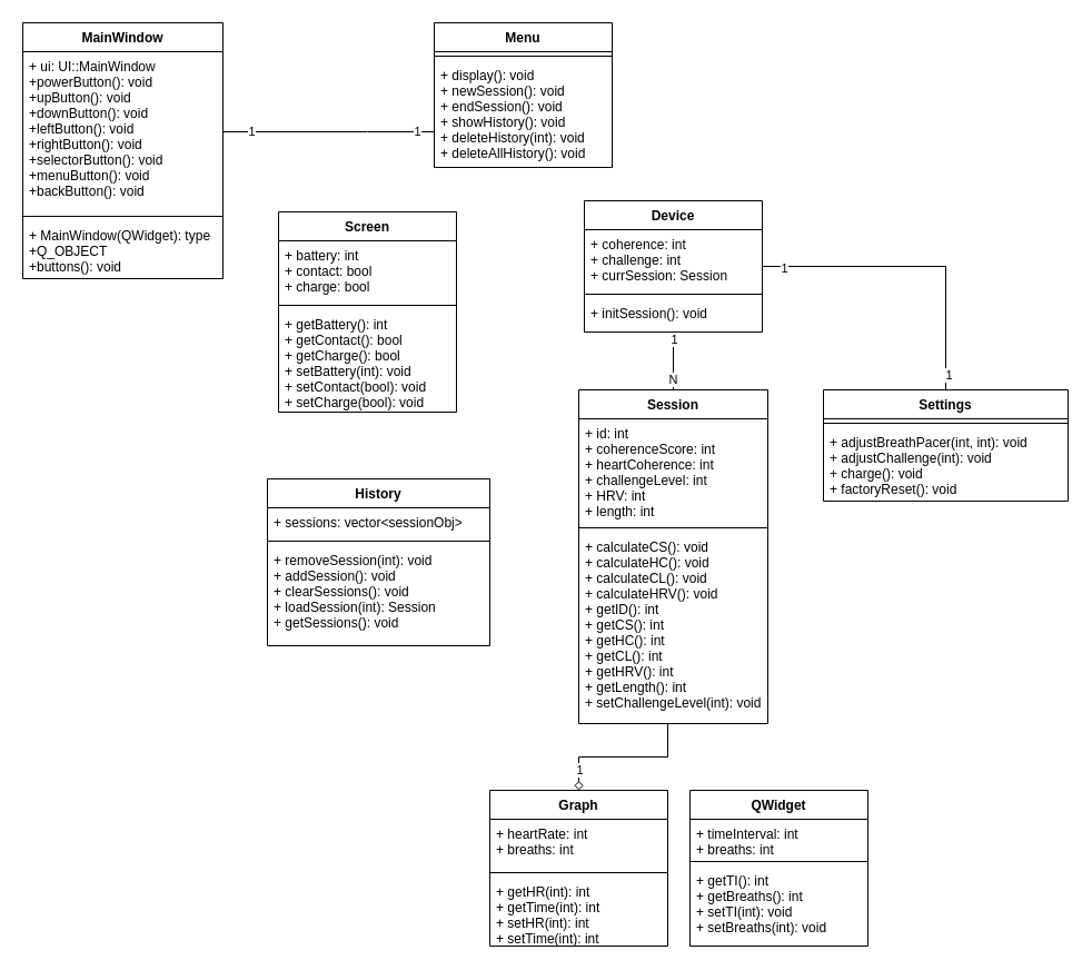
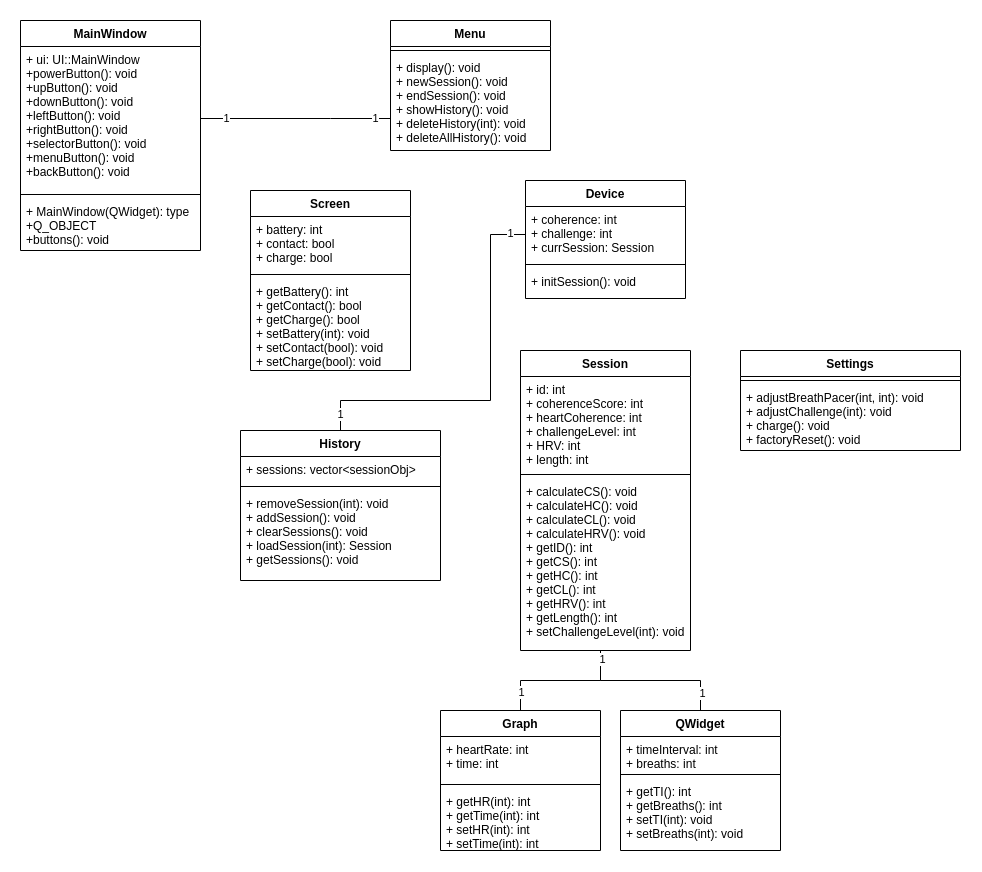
  <mxCell id="0" />
  <mxCell id="1" parent="0" />
  <mxCell id="2" value="Menu" style="swimlane;fontStyle=1;align=center;verticalAlign=top;childLayout=stackLayout;horizontal=1;startSize=26;horizontalStack=0;resizeParent=1;resizeParentMax=0;resizeLast=0;collapsible=1;marginBottom=0;" vertex="1" parent="1"><mxGeometry x="390" y="20" width="160" height="130" as="geometry" /></mxCell>
  <mxCell id="3" value="" style="line;strokeWidth=1;fillColor=none;align=left;verticalAlign=middle;spacingTop=-1;spacingLeft=3;spacingRight=3;rotatable=0;labelPosition=right;points=[];portConstraint=eastwest;strokeColor=inherit;" vertex="1" parent="2"><mxGeometry y="26" width="160" height="8" as="geometry" /></mxCell>
  <mxCell id="4" value="+ display(): void&#10;+ newSession(): void&#10;+ endSession(): void&#10;+ showHistory(): void&#10;+ deleteHistory(int): void&#10;+ deleteAllHistory(): void" style="text;strokeColor=none;fillColor=none;align=left;verticalAlign=top;spacingLeft=4;spacingRight=4;overflow=hidden;rotatable=0;points=[[0,0.5],[1,0.5]];portConstraint=eastwest;" vertex="1" parent="2"><mxGeometry y="34" width="160" height="96" as="geometry" /></mxCell>
  <mxCell id="5" value="Settings" style="swimlane;fontStyle=1;align=center;verticalAlign=top;childLayout=stackLayout;horizontal=1;startSize=26;horizontalStack=0;resizeParent=1;resizeParentMax=0;resizeLast=0;collapsible=1;marginBottom=0;" vertex="1" parent="1"><mxGeometry x="740" y="350" width="220" height="100" as="geometry" /></mxCell>
  <mxCell id="6" value="" style="line;strokeWidth=1;fillColor=none;align=left;verticalAlign=middle;spacingTop=-1;spacingLeft=3;spacingRight=3;rotatable=0;labelPosition=right;points=[];portConstraint=eastwest;strokeColor=inherit;" vertex="1" parent="5"><mxGeometry y="26" width="220" height="8" as="geometry" /></mxCell>
  <mxCell id="7" value="+ adjustBreathPacer(int, int): void&#10;+ adjustChallenge(int): void&#10;+ charge(): void&#10;+ factoryReset(): void" style="text;strokeColor=none;fillColor=none;align=left;verticalAlign=top;spacingLeft=4;spacingRight=4;overflow=hidden;rotatable=0;points=[[0,0.5],[1,0.5]];portConstraint=eastwest;" vertex="1" parent="5"><mxGeometry y="34" width="220" height="66" as="geometry" /></mxCell>
  <mxCell id="8" value="History" style="swimlane;fontStyle=1;align=center;verticalAlign=top;childLayout=stackLayout;horizontal=1;startSize=26;horizontalStack=0;resizeParent=1;resizeParentMax=0;resizeLast=0;collapsible=1;marginBottom=0;" vertex="1" parent="1"><mxGeometry x="240" y="430" width="200" height="150" as="geometry" /></mxCell>
  <mxCell id="9" value="+ sessions: vector&lt;sessionObj&gt;" style="text;strokeColor=none;fillColor=none;align=left;verticalAlign=top;spacingLeft=4;spacingRight=4;overflow=hidden;rotatable=0;points=[[0,0.5],[1,0.5]];portConstraint=eastwest;" vertex="1" parent="8"><mxGeometry y="26" width="200" height="26" as="geometry" /></mxCell>
  <mxCell id="10" value="" style="line;strokeWidth=1;fillColor=none;align=left;verticalAlign=middle;spacingTop=-1;spacingLeft=3;spacingRight=3;rotatable=0;labelPosition=right;points=[];portConstraint=eastwest;strokeColor=inherit;" vertex="1" parent="8"><mxGeometry y="52" width="200" height="8" as="geometry" /></mxCell>
  <mxCell id="11" value="+ removeSession(int): void&#10;+ addSession(): void&#10;+ clearSessions(): void&#10;+ loadSession(int): Session&#10;+ getSessions(): void" style="text;strokeColor=none;fillColor=none;align=left;verticalAlign=top;spacingLeft=4;spacingRight=4;overflow=hidden;rotatable=0;points=[[0,0.5],[1,0.5]];portConstraint=eastwest;" vertex="1" parent="8"><mxGeometry y="60" width="200" height="90" as="geometry" /></mxCell>
- <mxCell id="12" style="edgeStyle=orthogonalEdgeStyle;rounded=0;orthogonalLoop=1;jettySize=auto;html=1;endArrow=none;endFill=0;" edge="1" parent="1" source="21" target="38"><mxGeometry relative="1" as="geometry" /></mxCell>
- <mxCell id="13" value="1" style="edgeLabel;html=1;align=center;verticalAlign=middle;resizable=0;points=[];" vertex="1" connectable="0" parent="12"><mxGeometry x="-0.76" relative="1" as="geometry"><mxPoint as="offset" /></mxGeometry></mxCell>
- <mxCell id="14" value="N" style="edgeLabel;html=1;align=center;verticalAlign=middle;resizable=0;points=[];" vertex="1" connectable="0" parent="12"><mxGeometry x="0.62" y="-1" relative="1" as="geometry"><mxPoint as="offset" /></mxGeometry></mxCell>
- <mxCell id="18" style="edgeStyle=orthogonalEdgeStyle;rounded=0;orthogonalLoop=1;jettySize=auto;html=1;endArrow=none;endFill=0;" edge="1" parent="1" source="21" target="5"><mxGeometry relative="1" as="geometry" /></mxCell>
- <mxCell id="19" value="1" style="edgeLabel;html=1;align=center;verticalAlign=middle;resizable=0;points=[];" vertex="1" connectable="0" parent="18"><mxGeometry x="0.9" y="2" relative="1" as="geometry"><mxPoint as="offset" /></mxGeometry></mxCell>
- <mxCell id="20" value="1" style="edgeLabel;html=1;align=center;verticalAlign=middle;resizable=0;points=[];" vertex="1" connectable="0" parent="18"><mxGeometry x="-0.864" y="-1" relative="1" as="geometry"><mxPoint as="offset" /></mxGeometry></mxCell>
+ <mxCell id="15" style="edgeStyle=orthogonalEdgeStyle;rounded=0;orthogonalLoop=1;jettySize=auto;html=1;endArrow=none;endFill=0;" edge="1" parent="1" source="21" target="8"><mxGeometry relative="1" as="geometry"><Array as="points"><mxPoint x="490" y="234" /><mxPoint x="490" y="400" /><mxPoint x="340" y="400" /></Array></mxGeometry></mxCell>
+ <mxCell id="16" value="1" style="edgeLabel;html=1;align=center;verticalAlign=middle;resizable=0;points=[];" vertex="1" connectable="0" parent="15"><mxGeometry x="-0.916" y="-2" relative="1" as="geometry"><mxPoint as="offset" /></mxGeometry></mxCell>
+ <mxCell id="17" value="1" style="edgeLabel;html=1;align=center;verticalAlign=middle;resizable=0;points=[];" vertex="1" connectable="0" parent="15"><mxGeometry x="0.911" y="-1" relative="1" as="geometry"><mxPoint as="offset" /></mxGeometry></mxCell>
  <mxCell id="21" value="Device" style="swimlane;fontStyle=1;align=center;verticalAlign=top;childLayout=stackLayout;horizontal=1;startSize=26;horizontalStack=0;resizeParent=1;resizeParentMax=0;resizeLast=0;collapsible=1;marginBottom=0;" vertex="1" parent="1"><mxGeometry x="525" y="180" width="160" height="118" as="geometry" /></mxCell>
  <mxCell id="22" value="+ coherence: int&#10;+ challenge: int&#10;+ currSession: Session" style="text;strokeColor=none;fillColor=none;align=left;verticalAlign=top;spacingLeft=4;spacingRight=4;overflow=hidden;rotatable=0;points=[[0,0.5],[1,0.5]];portConstraint=eastwest;" vertex="1" parent="21"><mxGeometry y="26" width="160" height="54" as="geometry" /></mxCell>
  <mxCell id="23" value="" style="line;strokeWidth=1;fillColor=none;align=left;verticalAlign=middle;spacingTop=-1;spacingLeft=3;spacingRight=3;rotatable=0;labelPosition=right;points=[];portConstraint=eastwest;strokeColor=inherit;" vertex="1" parent="21"><mxGeometry y="80" width="160" height="8" as="geometry" /></mxCell>
  <mxCell id="24" value="+ initSession(): void" style="text;strokeColor=none;fillColor=none;align=left;verticalAlign=top;spacingLeft=4;spacingRight=4;overflow=hidden;rotatable=0;points=[[0,0.5],[1,0.5]];portConstraint=eastwest;" vertex="1" parent="21"><mxGeometry y="88" width="160" height="30" as="geometry" /></mxCell>
  <mxCell id="25" value="MainWindow" style="swimlane;fontStyle=1;align=center;verticalAlign=top;childLayout=stackLayout;horizontal=1;startSize=26;horizontalStack=0;resizeParent=1;resizeParentMax=0;resizeLast=0;collapsible=1;marginBottom=0;" vertex="1" parent="1"><mxGeometry x="20" y="20" width="180" height="230" as="geometry" /></mxCell>
  <mxCell id="26" value="+ ui: UI::MainWindow&#10;+powerButton(): void&#10;+upButton(): void&#10;+downButton(): void&#10;+leftButton(): void&#10;+rightButton(): void&#10;+selectorButton(): void&#10;+menuButton(): void&#10;+backButton(): void" style="text;strokeColor=none;fillColor=none;align=left;verticalAlign=top;spacingLeft=4;spacingRight=4;overflow=hidden;rotatable=0;points=[[0,0.5],[1,0.5]];portConstraint=eastwest;" vertex="1" parent="25"><mxGeometry y="26" width="180" height="144" as="geometry" /></mxCell>
  <mxCell id="27" value="" style="line;strokeWidth=1;fillColor=none;align=left;verticalAlign=middle;spacingTop=-1;spacingLeft=3;spacingRight=3;rotatable=0;labelPosition=right;points=[];portConstraint=eastwest;strokeColor=inherit;" vertex="1" parent="25"><mxGeometry y="170" width="180" height="8" as="geometry" /></mxCell>
  <mxCell id="28" value="+ MainWindow(QWidget): type&#10;+Q_OBJECT&#10;+buttons(): void" style="text;strokeColor=none;fillColor=none;align=left;verticalAlign=top;spacingLeft=4;spacingRight=4;overflow=hidden;rotatable=0;points=[[0,0.5],[1,0.5]];portConstraint=eastwest;" vertex="1" parent="25"><mxGeometry y="178" width="180" height="52" as="geometry" /></mxCell>
  <mxCell id="29" value="Graph" style="swimlane;fontStyle=1;align=center;verticalAlign=top;childLayout=stackLayout;horizontal=1;startSize=26;horizontalStack=0;resizeParent=1;resizeParentMax=0;resizeLast=0;collapsible=1;marginBottom=0;" vertex="1" parent="1"><mxGeometry x="440" y="710" width="160" height="140" as="geometry" /></mxCell>
- <mxCell id="30" value="+ heartRate: int&#10;+ breaths: int" style="text;strokeColor=none;fillColor=none;align=left;verticalAlign=top;spacingLeft=4;spacingRight=4;overflow=hidden;rotatable=0;points=[[0,0.5],[1,0.5]];portConstraint=eastwest;" vertex="1" parent="29"><mxGeometry y="26" width="160" height="44" as="geometry" /></mxCell>
+ <mxCell id="30" value="+ heartRate: int&#10;+ time: int" style="text;strokeColor=none;fillColor=none;align=left;verticalAlign=top;spacingLeft=4;spacingRight=4;overflow=hidden;rotatable=0;points=[[0,0.5],[1,0.5]];portConstraint=eastwest;" vertex="1" parent="29"><mxGeometry y="26" width="160" height="44" as="geometry" /></mxCell>
  <mxCell id="31" value="" style="line;strokeWidth=1;fillColor=none;align=left;verticalAlign=middle;spacingTop=-1;spacingLeft=3;spacingRight=3;rotatable=0;labelPosition=right;points=[];portConstraint=eastwest;strokeColor=inherit;" vertex="1" parent="29"><mxGeometry y="70" width="160" height="8" as="geometry" /></mxCell>
  <mxCell id="32" value="+ getHR(int): int&#10;+ getTime(int): int&#10;+ setHR(int): int&#10;+ setTime(int): int" style="text;strokeColor=none;fillColor=none;align=left;verticalAlign=top;spacingLeft=4;spacingRight=4;overflow=hidden;rotatable=0;points=[[0,0.5],[1,0.5]];portConstraint=eastwest;" vertex="1" parent="29"><mxGeometry y="78" width="160" height="62" as="geometry" /></mxCell>
- <mxCell id="33" style="edgeStyle=orthogonalEdgeStyle;rounded=0;orthogonalLoop=1;jettySize=auto;html=1;endArrow=diamond;endFill=0;" edge="1" parent="1" source="38" target="29"><mxGeometry relative="1" as="geometry"><Array as="points"><mxPoint x="600" y="680" /><mxPoint x="520" y="680" /></Array></mxGeometry></mxCell>
+ <mxCell id="33" style="edgeStyle=orthogonalEdgeStyle;rounded=0;orthogonalLoop=1;jettySize=auto;html=1;endArrow=none;endFill=0;" edge="1" parent="1" source="38" target="29"><mxGeometry relative="1" as="geometry"><Array as="points"><mxPoint x="600" y="680" /><mxPoint x="520" y="680" /></Array></mxGeometry></mxCell>
  <mxCell id="34" value="1" style="edgeLabel;html=1;align=center;verticalAlign=middle;resizable=0;points=[];" vertex="1" connectable="0" parent="33"><mxGeometry x="0.724" relative="1" as="geometry"><mxPoint as="offset" /></mxGeometry></mxCell>
+ <mxCell id="35" style="edgeStyle=orthogonalEdgeStyle;rounded=0;orthogonalLoop=1;jettySize=auto;html=1;endArrow=none;endFill=0;" edge="1" parent="1" source="38" target="42"><mxGeometry relative="1" as="geometry"><Array as="points"><mxPoint x="600" y="680" /><mxPoint x="700" y="680" /></Array></mxGeometry></mxCell>
+ <mxCell id="36" value="1" style="edgeLabel;html=1;align=center;verticalAlign=middle;resizable=0;points=[];" vertex="1" connectable="0" parent="35"><mxGeometry x="-0.896" y="1" relative="1" as="geometry"><mxPoint as="offset" /></mxGeometry></mxCell>
+ <mxCell id="37" value="1" style="edgeLabel;html=1;align=center;verticalAlign=middle;resizable=0;points=[];" vertex="1" connectable="0" parent="35"><mxGeometry x="0.771" y="1" relative="1" as="geometry"><mxPoint as="offset" /></mxGeometry></mxCell>
  <mxCell id="38" value="Session" style="swimlane;fontStyle=1;align=center;verticalAlign=top;childLayout=stackLayout;horizontal=1;startSize=26;horizontalStack=0;resizeParent=1;resizeParentMax=0;resizeLast=0;collapsible=1;marginBottom=0;" vertex="1" parent="1"><mxGeometry x="520" y="350" width="170" height="300" as="geometry" /></mxCell>
  <mxCell id="39" value="+ id: int&#10;+ coherenceScore: int&#10;+ heartCoherence: int&#10;+ challengeLevel: int&#10;+ HRV: int&#10;+ length: int" style="text;strokeColor=none;fillColor=none;align=left;verticalAlign=top;spacingLeft=4;spacingRight=4;overflow=hidden;rotatable=0;points=[[0,0.5],[1,0.5]];portConstraint=eastwest;" vertex="1" parent="38"><mxGeometry y="26" width="170" height="94" as="geometry" /></mxCell>
  <mxCell id="40" value="" style="line;strokeWidth=1;fillColor=none;align=left;verticalAlign=middle;spacingTop=-1;spacingLeft=3;spacingRight=3;rotatable=0;labelPosition=right;points=[];portConstraint=eastwest;strokeColor=inherit;" vertex="1" parent="38"><mxGeometry y="120" width="170" height="8" as="geometry" /></mxCell>
  <mxCell id="41" value="+ calculateCS(): void&#10;+ calculateHC(): void&#10;+ calculateCL(): void&#10;+ calculateHRV(): void&#10;+ getID(): int&#10;+ getCS(): int&#10;+ getHC(): int&#10;+ getCL(): int&#10;+ getHRV(): int&#10;+ getLength(): int&#10;+ setChallengeLevel(int): void &#10;" style="text;strokeColor=none;fillColor=none;align=left;verticalAlign=top;spacingLeft=4;spacingRight=4;overflow=hidden;rotatable=0;points=[[0,0.5],[1,0.5]];portConstraint=eastwest;" vertex="1" parent="38"><mxGeometry y="128" width="170" height="172" as="geometry" /></mxCell>
  <mxCell id="42" value="QWidget" style="swimlane;fontStyle=1;align=center;verticalAlign=top;childLayout=stackLayout;horizontal=1;startSize=26;horizontalStack=0;resizeParent=1;resizeParentMax=0;resizeLast=0;collapsible=1;marginBottom=0;" vertex="1" parent="1"><mxGeometry x="620" y="710" width="160" height="140" as="geometry" /></mxCell>
  <mxCell id="43" value="+ timeInterval: int&#10;+ breaths: int" style="text;strokeColor=none;fillColor=none;align=left;verticalAlign=top;spacingLeft=4;spacingRight=4;overflow=hidden;rotatable=0;points=[[0,0.5],[1,0.5]];portConstraint=eastwest;" vertex="1" parent="42"><mxGeometry y="26" width="160" height="34" as="geometry" /></mxCell>
  <mxCell id="44" value="" style="line;strokeWidth=1;fillColor=none;align=left;verticalAlign=middle;spacingTop=-1;spacingLeft=3;spacingRight=3;rotatable=0;labelPosition=right;points=[];portConstraint=eastwest;strokeColor=inherit;" vertex="1" parent="42"><mxGeometry y="60" width="160" height="8" as="geometry" /></mxCell>
  <mxCell id="45" value="+ getTI(): int&#10;+ getBreaths(): int&#10;+ setTI(int): void&#10;+ setBreaths(int): void" style="text;strokeColor=none;fillColor=none;align=left;verticalAlign=top;spacingLeft=4;spacingRight=4;overflow=hidden;rotatable=0;points=[[0,0.5],[1,0.5]];portConstraint=eastwest;" vertex="1" parent="42"><mxGeometry y="68" width="160" height="72" as="geometry" /></mxCell>
  <mxCell id="46" style="edgeStyle=orthogonalEdgeStyle;rounded=0;orthogonalLoop=1;jettySize=auto;html=1;endArrow=none;endFill=0;" edge="1" parent="1" source="26" target="2"><mxGeometry relative="1" as="geometry"><Array as="points"><mxPoint x="330" y="118" /><mxPoint x="330" y="118" /></Array></mxGeometry></mxCell>
  <mxCell id="47" value="1" style="edgeLabel;html=1;align=center;verticalAlign=middle;resizable=0;points=[];" vertex="1" connectable="0" parent="46"><mxGeometry x="-0.732" y="1" relative="1" as="geometry"><mxPoint as="offset" /></mxGeometry></mxCell>
  <mxCell id="48" value="1" style="edgeLabel;html=1;align=center;verticalAlign=middle;resizable=0;points=[];" vertex="1" connectable="0" parent="46"><mxGeometry x="0.829" y="1" relative="1" as="geometry"><mxPoint as="offset" /></mxGeometry></mxCell>
  <mxCell id="49" value="Screen" style="swimlane;fontStyle=1;align=center;verticalAlign=top;childLayout=stackLayout;horizontal=1;startSize=26;horizontalStack=0;resizeParent=1;resizeParentMax=0;resizeLast=0;collapsible=1;marginBottom=0;" vertex="1" parent="1"><mxGeometry x="250" y="190" width="160" height="180" as="geometry" /></mxCell>
  <mxCell id="50" value="+ battery: int&#10;+ contact: bool&#10;+ charge: bool" style="text;strokeColor=none;fillColor=none;align=left;verticalAlign=top;spacingLeft=4;spacingRight=4;overflow=hidden;rotatable=0;points=[[0,0.5],[1,0.5]];portConstraint=eastwest;" vertex="1" parent="49"><mxGeometry y="26" width="160" height="54" as="geometry" /></mxCell>
  <mxCell id="51" value="" style="line;strokeWidth=1;fillColor=none;align=left;verticalAlign=middle;spacingTop=-1;spacingLeft=3;spacingRight=3;rotatable=0;labelPosition=right;points=[];portConstraint=eastwest;strokeColor=inherit;" vertex="1" parent="49"><mxGeometry y="80" width="160" height="8" as="geometry" /></mxCell>
  <mxCell id="52" value="+ getBattery(): int&#10;+ getContact(): bool&#10;+ getCharge(): bool&#10;+ setBattery(int): void&#10;+ setContact(bool): void&#10;+ setCharge(bool): void" style="text;strokeColor=none;fillColor=none;align=left;verticalAlign=top;spacingLeft=4;spacingRight=4;overflow=hidden;rotatable=0;points=[[0,0.5],[1,0.5]];portConstraint=eastwest;" vertex="1" parent="49"><mxGeometry y="88" width="160" height="92" as="geometry" /></mxCell>
